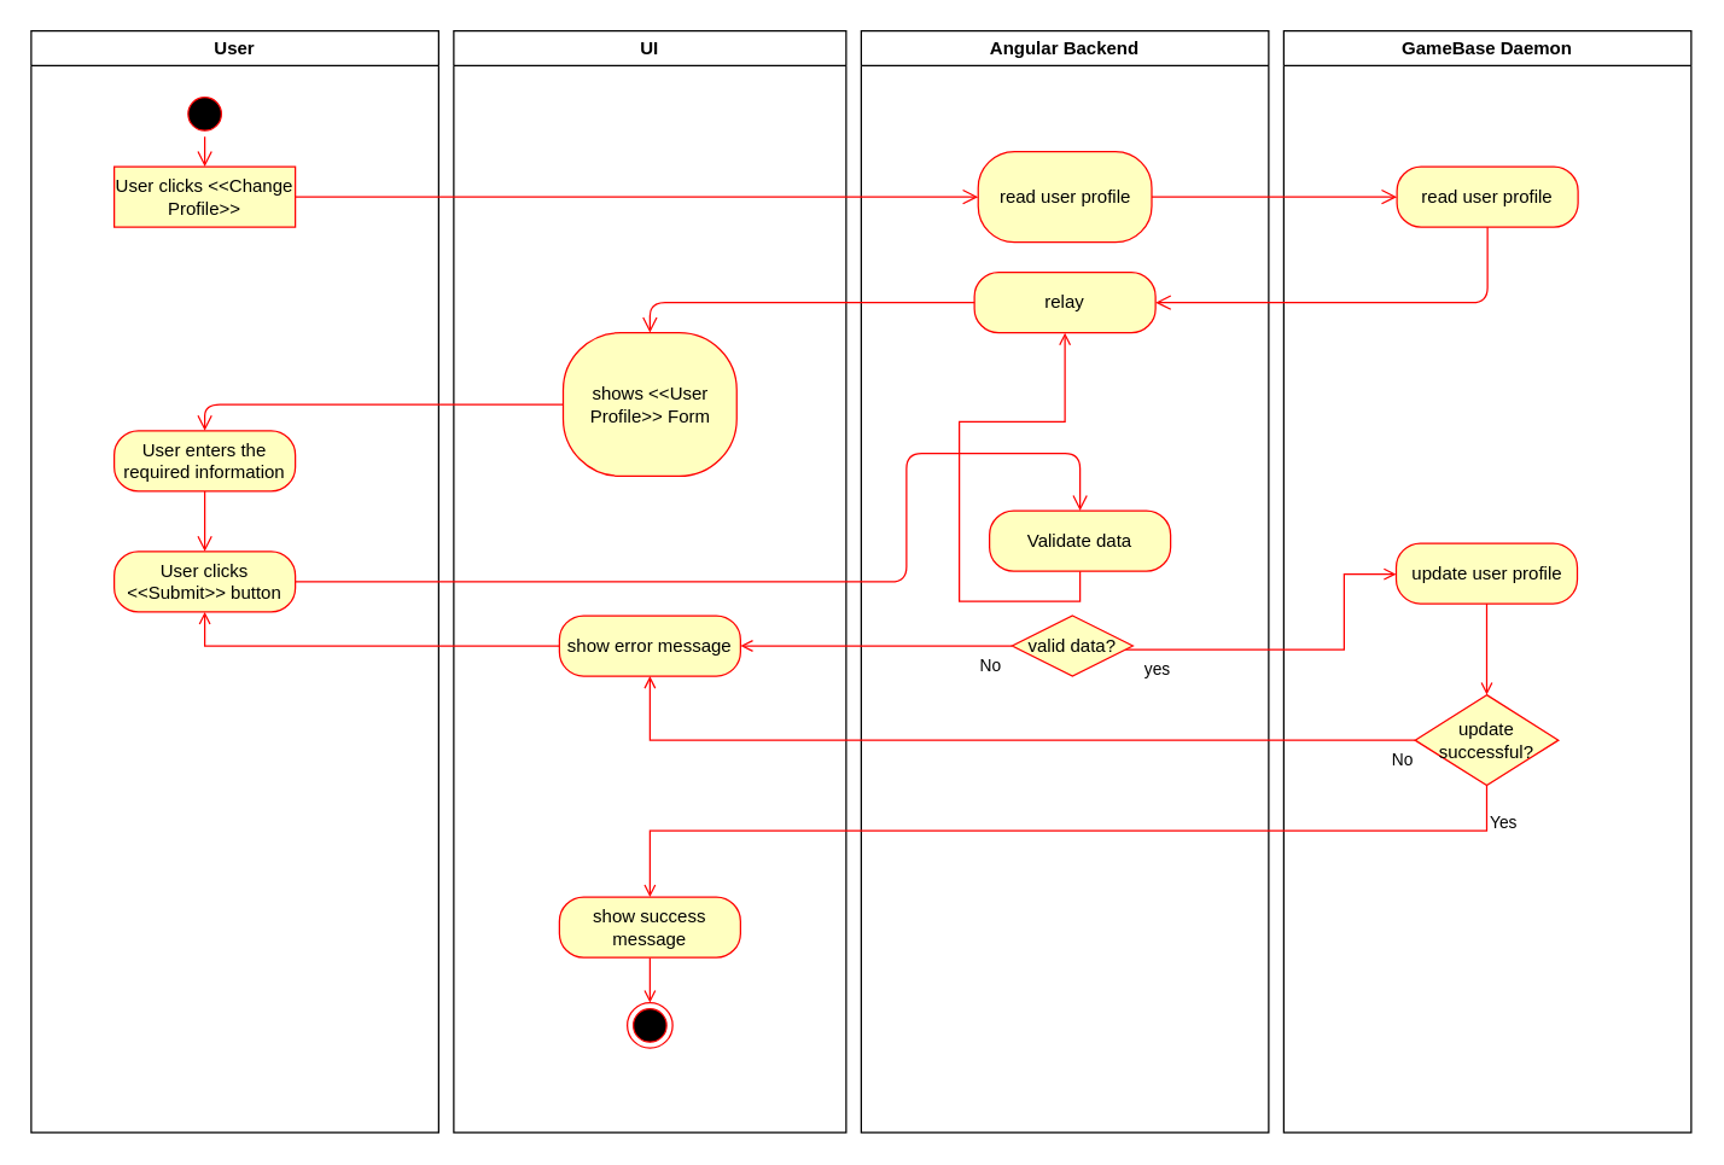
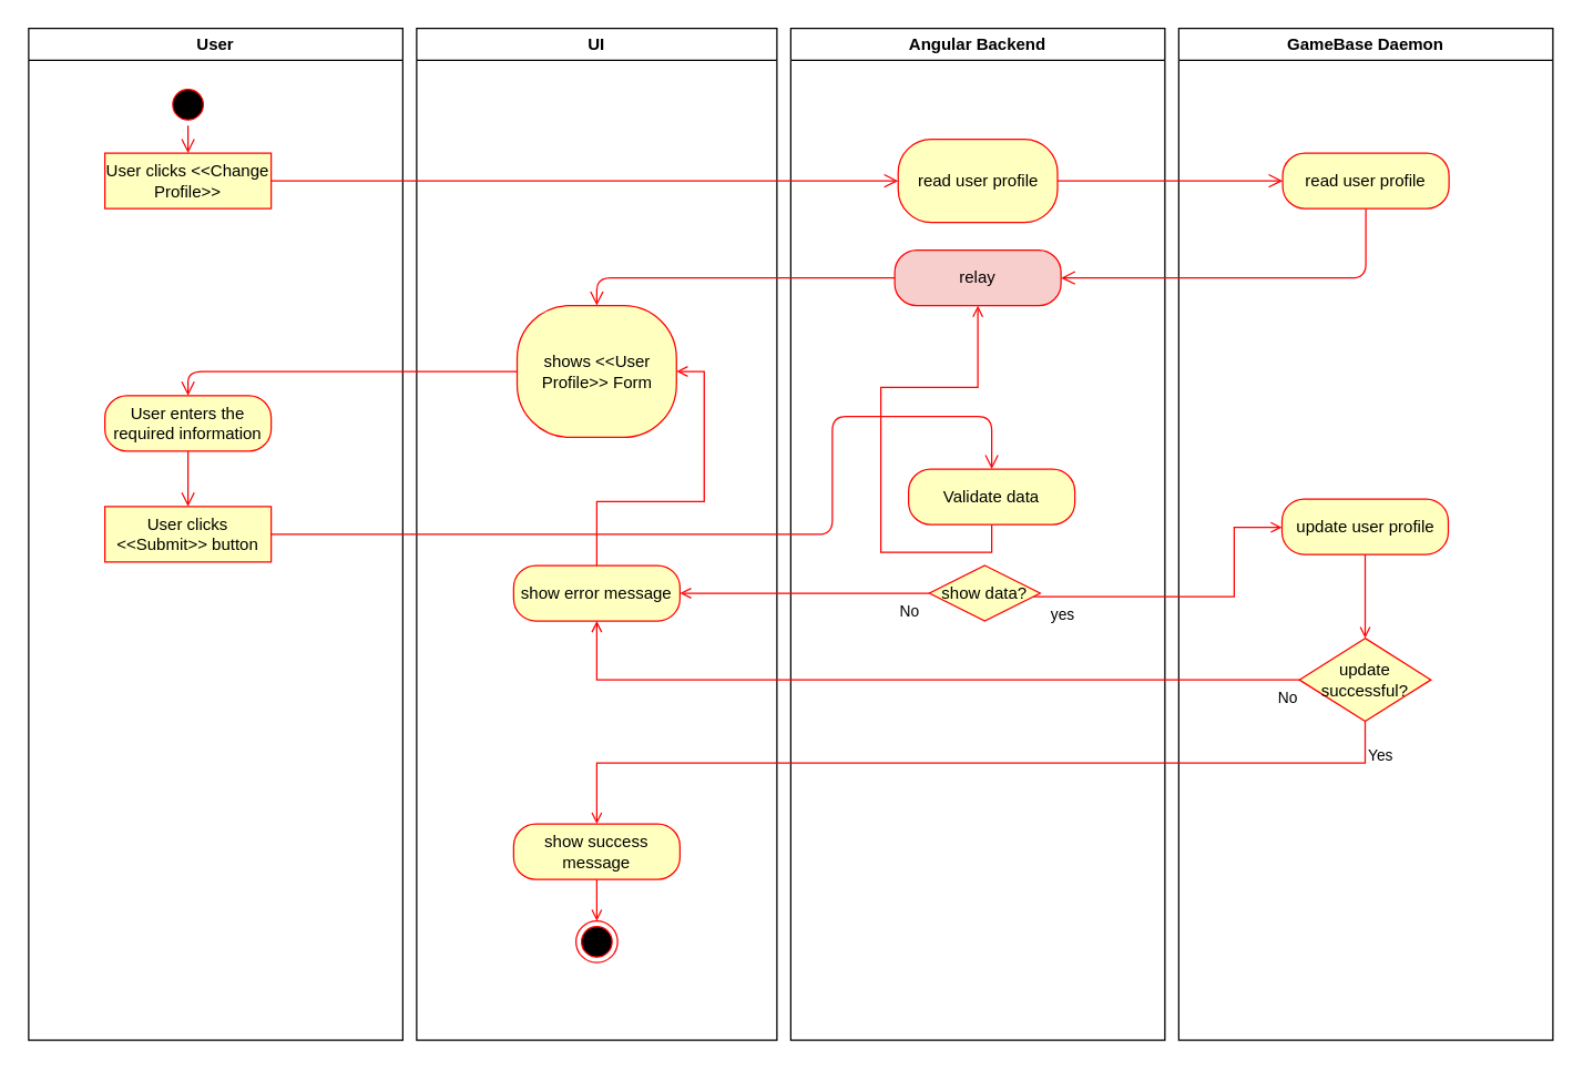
  <mxCell id="0" />
  <mxCell id="1" parent="0" />
  <mxCell id="2" value="User" style="swimlane;whiteSpace=wrap" parent="1" vertex="1"><mxGeometry x="20" y="20" width="270" height="730" as="geometry" /></mxCell>
  <mxCell id="3" value="" style="ellipse;shape=startState;fillColor=#000000;strokeColor=#ff0000;" parent="2" vertex="1"><mxGeometry x="100" y="40" width="30" height="30" as="geometry" /></mxCell>
  <mxCell id="4" value="" style="edgeStyle=elbowEdgeStyle;elbow=horizontal;verticalAlign=bottom;endArrow=open;endSize=8;strokeColor=#FF0000;endFill=1;rounded=0;entryX=0.5;entryY=0;" parent="2" source="3" target="5" edge="1"><mxGeometry x="100" y="40" as="geometry"><mxPoint x="115" y="110" as="targetPoint" /></mxGeometry></mxCell>
  <mxCell id="5" value="User clicks &amp;lt;&amp;lt;Change Profile&amp;gt;&amp;gt;" style="whiteSpace=wrap;html=1;arcSize=40;fillColor=#ffffc0;strokeColor=#ff0000;rounded=0;" parent="2" vertex="1"><mxGeometry x="55" y="90" width="120" height="40" as="geometry" /></mxCell>
  <mxCell id="6" value="User enters the required information" style="rounded=1;whiteSpace=wrap;html=1;arcSize=40;fillColor=#ffffc0;strokeColor=#ff0000;" parent="2" vertex="1"><mxGeometry x="55" y="265" width="120" height="40" as="geometry" /></mxCell>
  <mxCell id="7" value="" style="edgeStyle=orthogonalEdgeStyle;html=1;verticalAlign=bottom;endArrow=open;endSize=8;strokeColor=#ff0000;entryX=0.5;entryY=0;" parent="2" source="6" target="8" edge="1"><mxGeometry relative="1" as="geometry"><mxPoint x="65" y="257" as="targetPoint" /><Array as="points"><mxPoint x="115" y="300" /></Array></mxGeometry></mxCell>
- <mxCell id="8" value="User clicks &amp;lt;&amp;lt;Submit&amp;gt;&amp;gt; button" style="rounded=1;whiteSpace=wrap;html=1;arcSize=40;fillColor=#ffffc0;strokeColor=#ff0000;" parent="2" vertex="1"><mxGeometry x="55" y="345" width="120" height="40" as="geometry" /></mxCell>
+ <mxCell id="8" value="User clicks &amp;lt;&amp;lt;Submit&amp;gt;&amp;gt; button" style="whiteSpace=wrap;html=1;arcSize=40;fillColor=#ffffc0;strokeColor=#ff0000;rounded=0;" parent="2" vertex="1"><mxGeometry x="55" y="345" width="120" height="40" as="geometry" /></mxCell>
  <mxCell id="9" value="UI" style="swimlane;whiteSpace=wrap" parent="1" vertex="1"><mxGeometry x="300" y="20" width="260" height="730" as="geometry" /></mxCell>
  <mxCell id="10" value="&lt;div&gt;shows &amp;lt;&amp;lt;User Profile&amp;gt;&amp;gt; Form&lt;br&gt;&lt;/div&gt;" style="rounded=1;whiteSpace=wrap;html=1;arcSize=40;fillColor=#ffffc0;strokeColor=#ff0000;" parent="9" vertex="1"><mxGeometry x="72.5" y="200" width="115" height="95" as="geometry" /></mxCell>
- <mxCell id="11" style="edgeStyle=orthogonalEdgeStyle;rounded=0;orthogonalLoop=1;jettySize=auto;html=1;endArrow=open;endFill=0;strokeColor=#FF0000;align=left;" parent="9" source="12" target="8" edge="1"><mxGeometry relative="1" as="geometry" /></mxCell>
+ <mxCell id="11" style="edgeStyle=orthogonalEdgeStyle;rounded=0;orthogonalLoop=1;jettySize=auto;html=1;entryX=1;entryY=0.5;entryDx=0;entryDy=0;endArrow=open;endFill=0;strokeColor=#FF0000;align=left;" parent="9" source="12" target="10" edge="1"><mxGeometry relative="1" as="geometry" /></mxCell>
  <mxCell id="12" value="show error message" style="rounded=1;whiteSpace=wrap;html=1;arcSize=40;fillColor=#ffffc0;strokeColor=#ff0000;" parent="9" vertex="1"><mxGeometry x="70" y="387.5" width="120" height="40" as="geometry" /></mxCell>
  <mxCell id="13" style="edgeStyle=orthogonalEdgeStyle;rounded=0;orthogonalLoop=1;jettySize=auto;html=1;entryX=0.5;entryY=0;entryDx=0;entryDy=0;endArrow=open;endFill=0;strokeColor=#FF0000;align=left;" parent="9" source="14" target="15" edge="1"><mxGeometry relative="1" as="geometry" /></mxCell>
  <mxCell id="14" value="show success message" style="rounded=1;whiteSpace=wrap;html=1;arcSize=40;fillColor=#ffffc0;strokeColor=#ff0000;" parent="9" vertex="1"><mxGeometry x="70" y="574" width="120" height="40" as="geometry" /></mxCell>
  <mxCell id="15" value="" style="ellipse;html=1;shape=endState;fillColor=#000000;strokeColor=#ff0000;" parent="9" vertex="1"><mxGeometry x="115" y="644" width="30" height="30" as="geometry" /></mxCell>
  <mxCell id="16" value="Angular Backend" style="swimlane;whiteSpace=wrap" parent="1" vertex="1"><mxGeometry x="570" y="20" width="270" height="730" as="geometry" /></mxCell>
  <mxCell id="17" value="Validate data" style="rounded=1;whiteSpace=wrap;html=1;arcSize=40;fillColor=#ffffc0;strokeColor=#ff0000;" parent="16" vertex="1"><mxGeometry x="85" y="318" width="120" height="40" as="geometry" /></mxCell>
  <mxCell id="18" value="&lt;div&gt;read user profile&lt;/div&gt;" style="rounded=1;whiteSpace=wrap;html=1;arcSize=40;fillColor=#ffffc0;strokeColor=#ff0000;" vertex="1" parent="16"><mxGeometry x="77.5" y="80" width="115" height="60" as="geometry" /></mxCell>
- <mxCell id="19" value="relay" style="rounded=1;whiteSpace=wrap;html=1;arcSize=40;fillColor=#ffffc0;strokeColor=#ff0000;" vertex="1" parent="16"><mxGeometry x="75" y="160" width="120" height="40" as="geometry" /></mxCell>
+ <mxCell id="19" value="relay" style="rounded=1;whiteSpace=wrap;html=1;arcSize=40;fillColor=#f8cecc;strokeColor=#ff0000;" vertex="1" parent="16"><mxGeometry x="75" y="160" width="120" height="40" as="geometry" /></mxCell>
  <mxCell id="20" value="" style="edgeStyle=orthogonalEdgeStyle;html=1;verticalAlign=bottom;endArrow=open;endSize=8;strokeColor=#ff0000;entryX=0;entryY=0.5;entryDx=0;entryDy=0;" parent="1" source="5" target="18" edge="1"><mxGeometry relative="1" as="geometry"><mxPoint x="640" y="160" as="targetPoint" /><Array as="points"><mxPoint x="530" y="130" /><mxPoint x="530" y="130" /></Array></mxGeometry></mxCell>
  <mxCell id="21" value="" style="edgeStyle=orthogonalEdgeStyle;html=1;verticalAlign=bottom;endArrow=open;endSize=8;strokeColor=#ff0000;exitX=1;exitY=0.5;exitDx=0;exitDy=0;entryX=0.5;entryY=0;entryDx=0;entryDy=0;" parent="1" source="8" edge="1" target="17"><mxGeometry relative="1" as="geometry"><mxPoint x="660" y="310" as="targetPoint" /><Array as="points"><mxPoint x="600" y="385" /><mxPoint x="600" y="300" /><mxPoint x="715" y="300" /></Array></mxGeometry></mxCell>
  <mxCell id="22" value="GameBase Daemon" style="swimlane;whiteSpace=wrap" parent="1" vertex="1"><mxGeometry x="850" y="20" width="270" height="730" as="geometry" /></mxCell>
  <mxCell id="23" value="read user profile" style="rounded=1;whiteSpace=wrap;html=1;arcSize=40;fillColor=#ffffc0;strokeColor=#ff0000;" parent="22" vertex="1"><mxGeometry x="75" y="90" width="120" height="40" as="geometry" /></mxCell>
  <mxCell id="24" value="&lt;div&gt;update successful?&lt;/div&gt;" style="rhombus;whiteSpace=wrap;html=1;fillColor=#ffffc0;strokeColor=#ff0000;" parent="22" vertex="1"><mxGeometry x="87" y="440" width="95" height="60" as="geometry" /></mxCell>
  <mxCell id="25" value="update user profile" style="rounded=1;whiteSpace=wrap;html=1;arcSize=40;fillColor=#ffffc0;strokeColor=#ff0000;" vertex="1" parent="22"><mxGeometry x="74.5" y="339.5" width="120" height="40" as="geometry" /></mxCell>
  <mxCell id="26" style="edgeStyle=orthogonalEdgeStyle;rounded=0;orthogonalLoop=1;jettySize=auto;html=1;entryX=0.5;entryY=0;entryDx=0;entryDy=0;endArrow=open;endFill=0;strokeColor=#FF0000;align=left;exitX=0.5;exitY=1;exitDx=0;exitDy=0;" edge="1" parent="22" source="25" target="24"><mxGeometry relative="1" as="geometry"><mxPoint x="-120" y="709.5" as="sourcePoint" /><mxPoint x="-60" y="480" as="targetPoint" /></mxGeometry></mxCell>
  <mxCell id="27" value="No" style="edgeStyle=orthogonalEdgeStyle;rounded=0;orthogonalLoop=1;jettySize=auto;html=1;entryX=1;entryY=0.5;entryDx=0;entryDy=0;endArrow=open;endFill=0;strokeColor=#FF0000;verticalAlign=top;align=left;" parent="1" source="29" target="12" edge="1"><mxGeometry y="-67" relative="1" as="geometry"><mxPoint x="67" y="67" as="offset" /></mxGeometry></mxCell>
  <mxCell id="28" value="yes" style="edgeStyle=orthogonalEdgeStyle;rounded=0;orthogonalLoop=1;jettySize=auto;html=1;endArrow=open;endFill=0;strokeColor=#FF0000;align=left;verticalAlign=top;" parent="1" source="29" target="25" edge="1"><mxGeometry x="-0.903" relative="1" as="geometry"><mxPoint as="offset" /><Array as="points"><mxPoint x="890" y="430" /><mxPoint x="890" y="380" /></Array></mxGeometry></mxCell>
- <mxCell id="29" value="valid data?" style="rhombus;whiteSpace=wrap;html=1;fillColor=#ffffc0;strokeColor=#ff0000;" parent="1" vertex="1"><mxGeometry x="670" y="407.5" width="80" height="40" as="geometry" /></mxCell>
+ <mxCell id="29" value="show data?" style="rhombus;whiteSpace=wrap;html=1;fillColor=#ffffc0;strokeColor=#ff0000;" parent="1" vertex="1"><mxGeometry x="670" y="407.5" width="80" height="40" as="geometry" /></mxCell>
  <mxCell id="30" style="edgeStyle=orthogonalEdgeStyle;rounded=0;orthogonalLoop=1;jettySize=auto;html=1;exitX=0.5;exitY=1;exitDx=0;exitDy=0;endArrow=open;endFill=0;strokeColor=#FF0000;" parent="1" source="17" target="19" edge="1"><mxGeometry relative="1" as="geometry" /></mxCell>
  <mxCell id="31" value="&lt;div&gt;No&lt;/div&gt;" style="edgeStyle=orthogonalEdgeStyle;rounded=0;orthogonalLoop=1;jettySize=auto;html=1;entryX=0.5;entryY=1;entryDx=0;entryDy=0;endArrow=open;endFill=0;strokeColor=#FF0000;align=left;verticalAlign=top;" parent="1" source="24" target="12" edge="1"><mxGeometry x="-0.937" relative="1" as="geometry"><mxPoint as="offset" /></mxGeometry></mxCell>
  <mxCell id="32" value="Yes" style="edgeStyle=orthogonalEdgeStyle;rounded=0;orthogonalLoop=1;jettySize=auto;html=1;entryX=0.5;entryY=0;entryDx=0;entryDy=0;endArrow=open;endFill=0;strokeColor=#FF0000;align=left;verticalAlign=top;" parent="1" source="24" target="14" edge="1"><mxGeometry x="-0.961" relative="1" as="geometry"><Array as="points"><mxPoint x="985" y="550" /><mxPoint x="430" y="550" /></Array><mxPoint as="offset" /></mxGeometry></mxCell>
  <mxCell id="33" value="" style="edgeStyle=orthogonalEdgeStyle;html=1;verticalAlign=bottom;endArrow=open;endSize=8;strokeColor=#ff0000;entryX=0;entryY=0.5;entryDx=0;entryDy=0;exitX=1;exitY=0.5;exitDx=0;exitDy=0;" edge="1" parent="1" source="18" target="23"><mxGeometry relative="1" as="geometry"><mxPoint x="1092.5" y="230" as="targetPoint" /><Array as="points"><mxPoint x="840" y="130" /><mxPoint x="840" y="130" /></Array><mxPoint x="640" y="230" as="sourcePoint" /></mxGeometry></mxCell>
  <mxCell id="34" value="" style="edgeStyle=orthogonalEdgeStyle;html=1;verticalAlign=bottom;endArrow=open;endSize=8;strokeColor=#ff0000;entryX=1;entryY=0.5;entryDx=0;entryDy=0;exitX=0.5;exitY=1;exitDx=0;exitDy=0;" edge="1" parent="1" source="23" target="19"><mxGeometry relative="1" as="geometry"><mxPoint x="745" y="197" as="targetPoint" /><Array as="points" /><mxPoint x="790" y="170" as="sourcePoint" /></mxGeometry></mxCell>
  <mxCell id="35" value="" style="edgeStyle=orthogonalEdgeStyle;html=1;verticalAlign=bottom;endArrow=open;endSize=8;strokeColor=#ff0000;exitX=0;exitY=0.5;exitDx=0;exitDy=0;entryX=0.5;entryY=0;entryDx=0;entryDy=0;" edge="1" parent="1" source="19" target="10"><mxGeometry relative="1" as="geometry"><mxPoint x="570" y="200" as="targetPoint" /><Array as="points"><mxPoint x="430" y="200" /></Array><mxPoint x="650" y="200" as="sourcePoint" /></mxGeometry></mxCell>
  <mxCell id="36" value="" style="edgeStyle=orthogonalEdgeStyle;html=1;verticalAlign=bottom;endArrow=open;endSize=8;strokeColor=#ff0000;exitX=0;exitY=0.5;exitDx=0;exitDy=0;entryX=0.5;entryY=0;entryDx=0;entryDy=0;" edge="1" parent="1" source="10" target="6"><mxGeometry relative="1" as="geometry"><mxPoint x="170" y="260" as="targetPoint" /><Array as="points" /><mxPoint x="385" y="240" as="sourcePoint" /></mxGeometry></mxCell>
